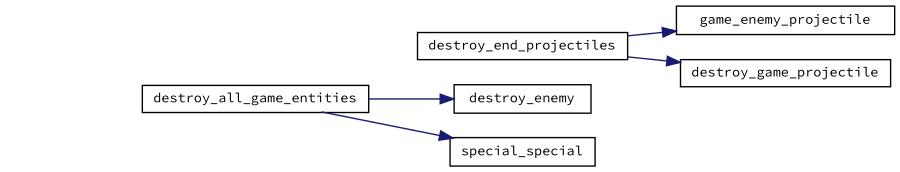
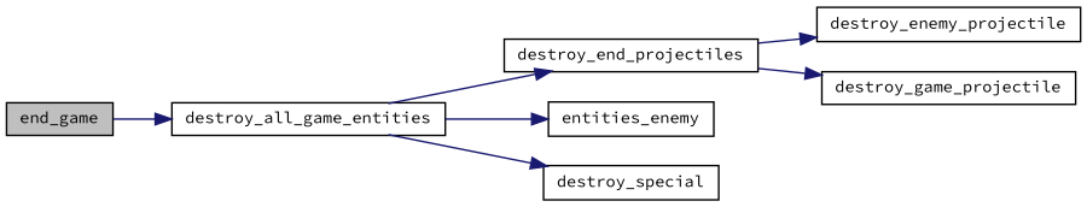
  digraph {
    fontname="Source Code Pro"
    rankdir=LR
    node [color=black fillcolor=white fontname="Source Code Pro" fontsize=10 shape=record style=filled]
    edge [color=midnightblue fontname="Source Code Pro" fontsize=10 labelfontname=Helvetica labelfontsize=10 style=solid]
+   n1 [fillcolor=grey75 fontcolor=black height=0.2 label=end_game width=0.4]
    n2 [height=0.2 label=destroy_all_game_entities width=0.4]
    n3 [height=0.2 label=destroy_end_projectiles width=0.4]
-   n4 [height=0.2 label=destroy_enemy width=0.4]
-   n5 [height=0.2 label=special_special width=0.4]
-   n6 [height=0.2 label=game_enemy_projectile width=0.4]
+   n4 [height=0.2 label=entities_enemy width=0.4]
+   n5 [height=0.2 label=destroy_special width=0.4]
+   n6 [height=0.2 label=destroy_enemy_projectile width=0.4]
    n7 [height=0.2 label=destroy_game_projectile width=0.4]
+   n1 -> n2
+   n2 -> n3
    n2 -> n4
    n2 -> n5
    n3 -> n6
    n3 -> n7
  }
